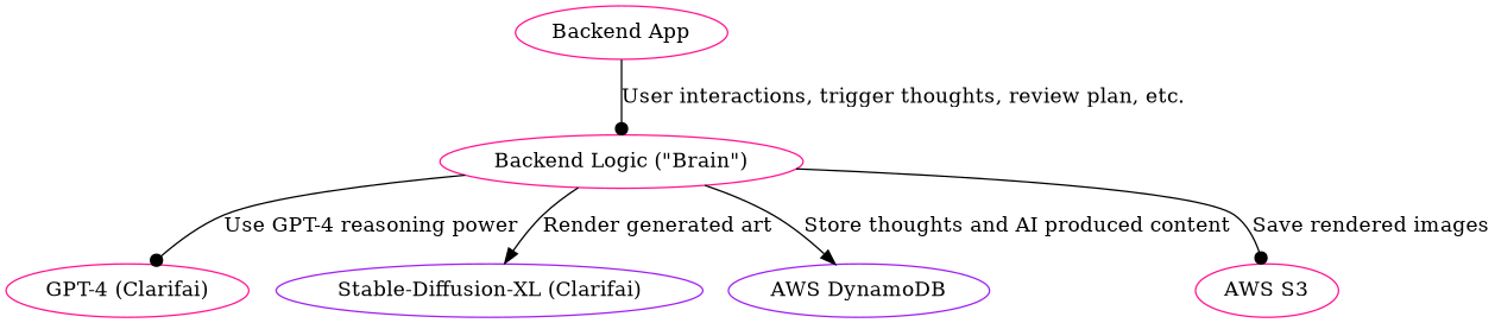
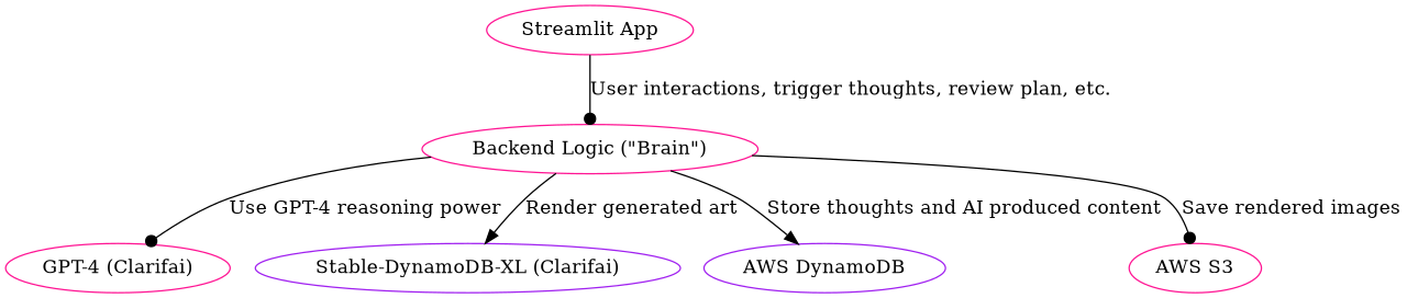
  digraph {
    node [color=deeppink]
    edge [arrowhead=dot]
-   n1 [label="Backend App"]
+   n1 [label="Streamlit App"]
    n2 [label="Backend Logic (\"Brain\")"]
    n3 [label="GPT-4 (Clarifai)"]
-   n4 [color=purple label="Stable-Diffusion-XL (Clarifai)"]
+   n4 [color=purple label="Stable-DynamoDB-XL (Clarifai)"]
    n5 [color=purple label="AWS DynamoDB"]
    n6 [label="AWS S3"]
    n1 -> n2 [label="User interactions, trigger thoughts, review plan, etc."]
    n2 -> n3 [label="Use GPT-4 reasoning power"]
    n2 -> n4 [arrowhead=normal label="Render generated art"]
    n2 -> n5 [arrowhead=normal label="Store thoughts and AI produced content"]
    n2 -> n6 [label="Save rendered images"]
  }
